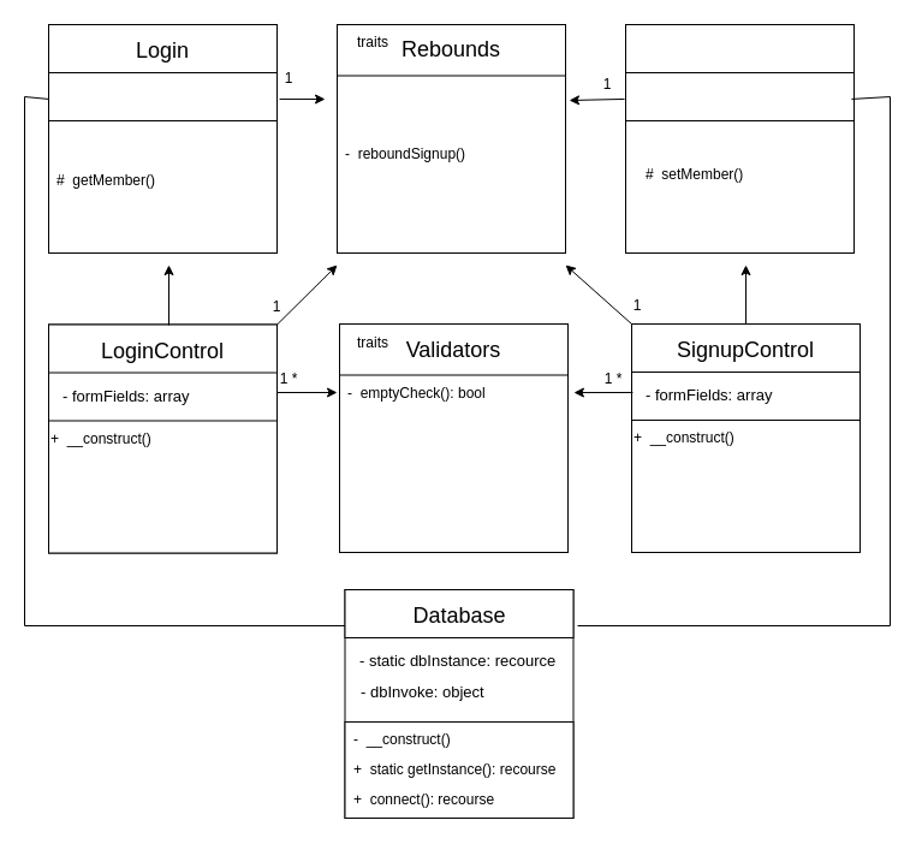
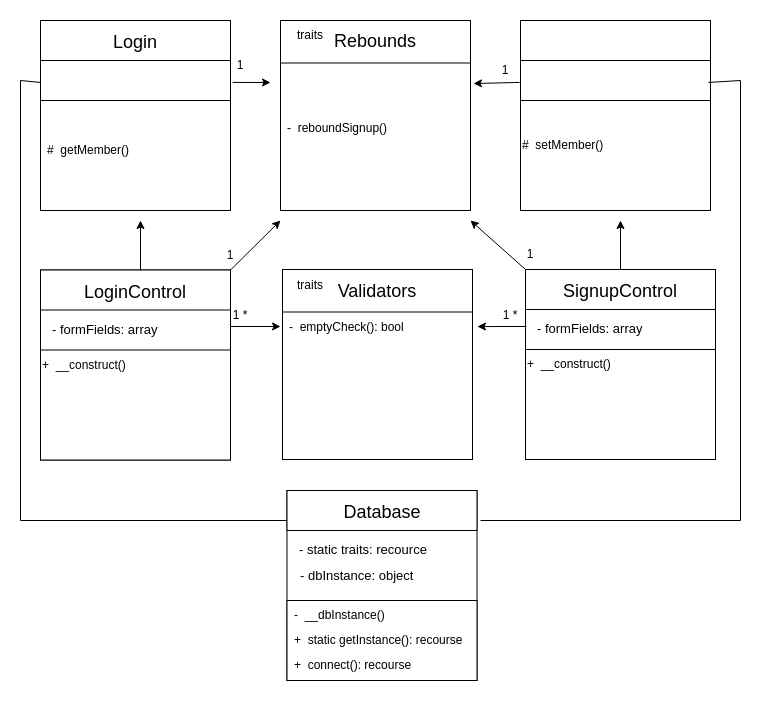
  <mxCell id="0" />
  <mxCell id="1" parent="0" />
  <mxCell id="2" value="" style="whiteSpace=wrap;html=1;aspect=fixed;" vertex="1" parent="1"><mxGeometry x="40" y="269.5" width="190" height="190" as="geometry" /></mxCell>
  <mxCell id="3" value="" style="rounded=0;whiteSpace=wrap;html=1;" vertex="1" parent="1"><mxGeometry x="40" y="269.5" width="190" height="40" as="geometry" /></mxCell>
  <mxCell id="4" value="&lt;div style=&quot;font-size: 13px;&quot; align=&quot;center&quot;&gt;&lt;font style=&quot;font-size: 18px;&quot;&gt;LoginControl&lt;/font&gt;&lt;/div&gt;" style="text;html=1;whiteSpace=wrap;overflow=hidden;rounded=0;align=center;" vertex="1" parent="1"><mxGeometry x="45" y="274.5" width="180" height="30" as="geometry" /></mxCell>
  <mxCell id="5" value="&lt;div align=&quot;left&quot;&gt;&lt;font style=&quot;font-size: 13px;&quot;&gt;- formFields: array&lt;br&gt;&lt;/font&gt;&lt;/div&gt;" style="text;html=1;align=left;verticalAlign=middle;whiteSpace=wrap;rounded=0;" vertex="1" parent="1"><mxGeometry x="50" y="313.5" width="150" height="30" as="geometry" /></mxCell>
  <mxCell id="6" value="" style="rounded=0;whiteSpace=wrap;html=1;" vertex="1" parent="1"><mxGeometry x="40" y="349.5" width="190" height="110" as="geometry" /></mxCell>
  <mxCell id="7" value="&lt;div align=&quot;left&quot;&gt;+&amp;nbsp; __construct()&lt;/div&gt;" style="text;html=1;align=left;verticalAlign=middle;whiteSpace=wrap;rounded=0;" vertex="1" parent="1"><mxGeometry x="40" y="349.5" width="160" height="30" as="geometry" /></mxCell>
  <mxCell id="8" value="" style="whiteSpace=wrap;html=1;aspect=fixed;" vertex="1" parent="1"><mxGeometry x="40" y="20" width="190" height="190" as="geometry" /></mxCell>
  <mxCell id="9" value="" style="rounded=0;whiteSpace=wrap;html=1;" vertex="1" parent="1"><mxGeometry x="40" y="20" width="190" height="40" as="geometry" /></mxCell>
  <mxCell id="10" value="&lt;div style=&quot;font-size: 13px;&quot; align=&quot;center&quot;&gt;&lt;font style=&quot;font-size: 18px;&quot;&gt;Login&lt;/font&gt;&lt;/div&gt;" style="text;html=1;whiteSpace=wrap;overflow=hidden;rounded=0;align=center;" vertex="1" parent="1"><mxGeometry x="45" y="25" width="180" height="30" as="geometry" /></mxCell>
  <mxCell id="11" value="" style="rounded=0;whiteSpace=wrap;html=1;" vertex="1" parent="1"><mxGeometry x="40" y="100" width="190" height="110" as="geometry" /></mxCell>
  <mxCell id="12" value="#&amp;nbsp; getMember()" style="text;html=1;align=left;verticalAlign=middle;whiteSpace=wrap;rounded=0;" vertex="1" parent="1"><mxGeometry x="45" y="135" width="150" height="30" as="geometry" /></mxCell>
  <mxCell id="13" value="" style="endArrow=classic;html=1;rounded=0;" edge="1" parent="1"><mxGeometry width="50" height="50" relative="1" as="geometry"><mxPoint x="140" y="270" as="sourcePoint" /><mxPoint x="140" y="220" as="targetPoint" /></mxGeometry></mxCell>
  <mxCell id="14" value="" style="whiteSpace=wrap;html=1;aspect=fixed;" vertex="1" parent="1"><mxGeometry x="280" y="20" width="190" height="190" as="geometry" /></mxCell>
  <mxCell id="15" value="&lt;font style=&quot;font-size: 18px;&quot;&gt;Rebounds&lt;/font&gt;" style="text;html=1;whiteSpace=wrap;overflow=hidden;rounded=0;align=center;" vertex="1" parent="1"><mxGeometry x="285" y="24" width="180" height="33.5" as="geometry" /></mxCell>
  <mxCell id="16" value="" style="rounded=0;whiteSpace=wrap;html=1;" vertex="1" parent="1"><mxGeometry x="280" y="62.5" width="190" height="147.5" as="geometry" /></mxCell>
  <mxCell id="17" value="&lt;div align=&quot;left&quot;&gt;-&amp;nbsp; reboundSignup()&lt;br&gt;&lt;/div&gt;" style="text;html=1;align=left;verticalAlign=middle;whiteSpace=wrap;rounded=0;" vertex="1" parent="1"><mxGeometry x="285" y="112.5" width="175" height="30" as="geometry" /></mxCell>
  <mxCell id="18" value="" style="whiteSpace=wrap;html=1;aspect=fixed;" vertex="1" parent="1"><mxGeometry x="282" y="269" width="190" height="190" as="geometry" /></mxCell>
  <mxCell id="19" value="" style="rounded=0;whiteSpace=wrap;html=1;" vertex="1" parent="1"><mxGeometry x="282" y="311.5" width="190" height="147.5" as="geometry" /></mxCell>
  <mxCell id="20" value="&lt;div align=&quot;left&quot;&gt;-&amp;nbsp; emptyCheck(): bool&lt;br&gt;&lt;/div&gt;" style="text;html=1;align=left;verticalAlign=middle;whiteSpace=wrap;rounded=0;" vertex="1" parent="1"><mxGeometry x="287" y="311.5" width="175" height="30" as="geometry" /></mxCell>
  <mxCell id="21" value="&lt;font style=&quot;font-size: 18px;&quot;&gt;Validators&lt;/font&gt;" style="text;html=1;whiteSpace=wrap;overflow=hidden;rounded=0;align=center;" vertex="1" parent="1"><mxGeometry x="286.5" y="274" width="180" height="30" as="geometry" /></mxCell>
  <mxCell id="22" value="" style="endArrow=classic;html=1;rounded=0;" edge="1" parent="1"><mxGeometry width="50" height="50" relative="1" as="geometry"><mxPoint x="230" y="326" as="sourcePoint" /><mxPoint x="280" y="326" as="targetPoint" /></mxGeometry></mxCell>
  <mxCell id="23" value="" style="endArrow=classic;html=1;rounded=0;exitX=1;exitY=0;exitDx=0;exitDy=0;" edge="1" parent="1" source="3"><mxGeometry width="50" height="50" relative="1" as="geometry"><mxPoint x="390" y="320" as="sourcePoint" /><mxPoint x="280" y="220" as="targetPoint" /></mxGeometry></mxCell>
  <mxCell id="24" value="" style="endArrow=classic;html=1;rounded=0;exitX=1.011;exitY=0.326;exitDx=0;exitDy=0;exitPerimeter=0;" edge="1" parent="1" source="8"><mxGeometry width="50" height="50" relative="1" as="geometry"><mxPoint x="390" y="320" as="sourcePoint" /><mxPoint x="270" y="82" as="targetPoint" /></mxGeometry></mxCell>
  <mxCell id="25" value="traits" style="text;html=1;align=center;verticalAlign=middle;whiteSpace=wrap;rounded=0;" vertex="1" parent="1"><mxGeometry x="280" y="20" width="60" height="30" as="geometry" /></mxCell>
  <mxCell id="26" value="traits" style="text;html=1;align=center;verticalAlign=middle;whiteSpace=wrap;rounded=0;" vertex="1" parent="1"><mxGeometry x="280" y="269.5" width="60" height="30" as="geometry" /></mxCell>
  <mxCell id="27" value="" style="whiteSpace=wrap;html=1;aspect=fixed;" vertex="1" parent="1"><mxGeometry x="520" y="20" width="190" height="190" as="geometry" /></mxCell>
  <mxCell id="28" value="" style="rounded=0;whiteSpace=wrap;html=1;" vertex="1" parent="1"><mxGeometry x="520" y="20" width="190" height="40" as="geometry" /></mxCell>
  <mxCell id="29" value="" style="rounded=0;whiteSpace=wrap;html=1;" vertex="1" parent="1"><mxGeometry x="520" y="100" width="190" height="110" as="geometry" /></mxCell>
- <mxCell id="30" value="#&amp;nbsp; setMember()" style="text;html=1;align=left;verticalAlign=middle;whiteSpace=wrap;rounded=0;" vertex="1" parent="1"><mxGeometry x="535" y="130" width="150" height="30" as="geometry" /></mxCell>
+ <mxCell id="30" value="#&amp;nbsp; setMember()" style="text;html=1;align=left;verticalAlign=middle;whiteSpace=wrap;rounded=0;" vertex="1" parent="1"><mxGeometry x="520" y="130" width="150" height="30" as="geometry" /></mxCell>
  <mxCell id="31" value="" style="whiteSpace=wrap;html=1;aspect=fixed;" vertex="1" parent="1"><mxGeometry x="525" y="269" width="190" height="190" as="geometry" /></mxCell>
  <mxCell id="32" value="" style="rounded=0;whiteSpace=wrap;html=1;" vertex="1" parent="1"><mxGeometry x="525" y="269" width="190" height="40" as="geometry" /></mxCell>
  <mxCell id="33" value="&lt;div style=&quot;font-size: 13px;&quot; align=&quot;center&quot;&gt;&lt;font style=&quot;font-size: 18px;&quot;&gt;SignupControl&lt;/font&gt;&lt;/div&gt;" style="text;html=1;whiteSpace=wrap;overflow=hidden;rounded=0;align=center;" vertex="1" parent="1"><mxGeometry x="530" y="274" width="180" height="30" as="geometry" /></mxCell>
  <mxCell id="34" value="&lt;div align=&quot;left&quot;&gt;&lt;font style=&quot;font-size: 13px;&quot;&gt;- formFields: array&lt;br&gt;&lt;/font&gt;&lt;/div&gt;" style="text;html=1;align=left;verticalAlign=middle;whiteSpace=wrap;rounded=0;" vertex="1" parent="1"><mxGeometry x="535" y="313" width="150" height="30" as="geometry" /></mxCell>
  <mxCell id="35" value="" style="rounded=0;whiteSpace=wrap;html=1;" vertex="1" parent="1"><mxGeometry x="525" y="349" width="190" height="110" as="geometry" /></mxCell>
  <mxCell id="36" value="&lt;div align=&quot;left&quot;&gt;+&amp;nbsp; __construct()&lt;/div&gt;" style="text;html=1;align=left;verticalAlign=middle;whiteSpace=wrap;rounded=0;" vertex="1" parent="1"><mxGeometry x="525" y="349" width="160" height="30" as="geometry" /></mxCell>
  <mxCell id="37" value="" style="endArrow=classic;html=1;rounded=0;exitX=0.5;exitY=0;exitDx=0;exitDy=0;" edge="1" parent="1" source="32"><mxGeometry width="50" height="50" relative="1" as="geometry"><mxPoint x="620" y="260" as="sourcePoint" /><mxPoint x="620" y="220" as="targetPoint" /></mxGeometry></mxCell>
  <mxCell id="38" value="" style="endArrow=classic;html=1;rounded=0;exitX=-0.005;exitY=0.326;exitDx=0;exitDy=0;exitPerimeter=0;entryX=1.016;entryY=0.139;entryDx=0;entryDy=0;entryPerimeter=0;" edge="1" parent="1" source="27" target="16"><mxGeometry width="50" height="50" relative="1" as="geometry"><mxPoint x="390" y="350" as="sourcePoint" /><mxPoint x="480" y="110" as="targetPoint" /></mxGeometry></mxCell>
  <mxCell id="39" value="" style="endArrow=classic;html=1;rounded=0;exitX=0;exitY=0;exitDx=0;exitDy=0;" edge="1" parent="1" source="32"><mxGeometry width="50" height="50" relative="1" as="geometry"><mxPoint x="390" y="350" as="sourcePoint" /><mxPoint x="470" y="220" as="targetPoint" /></mxGeometry></mxCell>
  <mxCell id="40" value="" style="endArrow=classic;html=1;rounded=0;exitX=0.005;exitY=0.342;exitDx=0;exitDy=0;exitPerimeter=0;entryX=1.026;entryY=0.153;entryDx=0;entryDy=0;entryPerimeter=0;" edge="1" parent="1"><mxGeometry width="50" height="50" relative="1" as="geometry"><mxPoint x="525.95" y="325.98" as="sourcePoint" /><mxPoint x="476.94" y="326.067" as="targetPoint" /></mxGeometry></mxCell>
  <mxCell id="41" value="1" style="text;html=1;align=center;verticalAlign=middle;whiteSpace=wrap;rounded=0;" vertex="1" parent="1"><mxGeometry x="210" y="50" width="60" height="30" as="geometry" /></mxCell>
  <mxCell id="42" value="1" style="text;html=1;align=center;verticalAlign=middle;whiteSpace=wrap;rounded=0;" vertex="1" parent="1"><mxGeometry x="200" y="239.5" width="60" height="30" as="geometry" /></mxCell>
  <mxCell id="43" value="1 *" style="text;html=1;align=center;verticalAlign=middle;whiteSpace=wrap;rounded=0;" vertex="1" parent="1"><mxGeometry x="210" y="299.5" width="60" height="30" as="geometry" /></mxCell>
  <mxCell id="44" value="1" style="text;html=1;align=center;verticalAlign=middle;whiteSpace=wrap;rounded=0;" vertex="1" parent="1"><mxGeometry x="500" y="239" width="60" height="30" as="geometry" /></mxCell>
  <mxCell id="45" value="1" style="text;html=1;align=center;verticalAlign=middle;whiteSpace=wrap;rounded=0;" vertex="1" parent="1"><mxGeometry x="475" y="55" width="60" height="30" as="geometry" /></mxCell>
  <mxCell id="46" value="1 *" style="text;html=1;align=center;verticalAlign=middle;whiteSpace=wrap;rounded=0;" vertex="1" parent="1"><mxGeometry x="480" y="299.5" width="60" height="30" as="geometry" /></mxCell>
  <mxCell id="47" value="" style="whiteSpace=wrap;html=1;aspect=fixed;" vertex="1" parent="1"><mxGeometry x="286.5" y="490" width="190" height="190" as="geometry" /></mxCell>
  <mxCell id="48" value="" style="rounded=0;whiteSpace=wrap;html=1;" vertex="1" parent="1"><mxGeometry x="286.5" y="490" width="190" height="40" as="geometry" /></mxCell>
  <mxCell id="49" value="&lt;font style=&quot;font-size: 18px;&quot;&gt;Database&lt;/font&gt;" style="text;html=1;whiteSpace=wrap;overflow=hidden;rounded=0;align=center;" vertex="1" parent="1"><mxGeometry x="291.5" y="495" width="180" height="30" as="geometry" /></mxCell>
- <mxCell id="50" value="&lt;div align=&quot;left&quot;&gt;&lt;font style=&quot;font-size: 13px;&quot;&gt;- static dbInstance: recource&lt;br&gt;&lt;/font&gt;&lt;/div&gt;" style="text;html=1;align=left;verticalAlign=middle;whiteSpace=wrap;rounded=0;" vertex="1" parent="1"><mxGeometry x="296.5" y="534" width="173.5" height="30" as="geometry" /></mxCell>
+ <mxCell id="50" value="&lt;div align=&quot;left&quot;&gt;&lt;font style=&quot;font-size: 13px;&quot;&gt;- static traits: recource&lt;br&gt;&lt;/font&gt;&lt;/div&gt;" style="text;html=1;align=left;verticalAlign=middle;whiteSpace=wrap;rounded=0;" vertex="1" parent="1"><mxGeometry x="296.5" y="534" width="173.5" height="30" as="geometry" /></mxCell>
  <mxCell id="51" value="" style="rounded=0;whiteSpace=wrap;html=1;" vertex="1" parent="1"><mxGeometry x="286.5" y="600" width="190" height="80" as="geometry" /></mxCell>
- <mxCell id="52" value="&lt;div align=&quot;left&quot;&gt;-&amp;nbsp; __construct()&lt;/div&gt;" style="text;html=1;align=left;verticalAlign=middle;whiteSpace=wrap;rounded=0;" vertex="1" parent="1"><mxGeometry x="291.5" y="600" width="160" height="30" as="geometry" /></mxCell>
+ <mxCell id="52" value="&lt;div align=&quot;left&quot;&gt;-&amp;nbsp; __dbInstance()&lt;/div&gt;" style="text;html=1;align=left;verticalAlign=middle;whiteSpace=wrap;rounded=0;" vertex="1" parent="1"><mxGeometry x="291.5" y="600" width="160" height="30" as="geometry" /></mxCell>
  <mxCell id="53" value="+&amp;nbsp; static getInstance(): recourse" style="text;html=1;align=left;verticalAlign=middle;whiteSpace=wrap;rounded=0;" vertex="1" parent="1"><mxGeometry x="291.5" y="625" width="178.5" height="30" as="geometry" /></mxCell>
- <mxCell id="54" value="&lt;div align=&quot;left&quot;&gt;&lt;font style=&quot;font-size: 13px;&quot;&gt;- dbInvoke: object&lt;br&gt;&lt;/font&gt;&lt;/div&gt;" style="text;html=1;align=left;verticalAlign=middle;whiteSpace=wrap;rounded=0;" vertex="1" parent="1"><mxGeometry x="298" y="560" width="173.5" height="30" as="geometry" /></mxCell>
+ <mxCell id="54" value="&lt;div align=&quot;left&quot;&gt;&lt;font style=&quot;font-size: 13px;&quot;&gt;- dbInstance: object&lt;br&gt;&lt;/font&gt;&lt;/div&gt;" style="text;html=1;align=left;verticalAlign=middle;whiteSpace=wrap;rounded=0;" vertex="1" parent="1"><mxGeometry x="298" y="560" width="173.5" height="30" as="geometry" /></mxCell>
  <mxCell id="55" value="+&amp;nbsp; connect(): recourse" style="text;html=1;align=left;verticalAlign=middle;whiteSpace=wrap;rounded=0;" vertex="1" parent="1"><mxGeometry x="292.25" y="650" width="178.5" height="30" as="geometry" /></mxCell>
  <mxCell id="56" value="" style="endArrow=none;html=1;rounded=0;entryX=0;entryY=0.75;entryDx=0;entryDy=0;" edge="1" parent="1" target="48"><mxGeometry width="50" height="50" relative="1" as="geometry"><mxPoint x="20" y="520" as="sourcePoint" /><mxPoint x="280" y="520" as="targetPoint" /></mxGeometry></mxCell>
  <mxCell id="57" value="" style="endArrow=none;html=1;rounded=0;" edge="1" parent="1"><mxGeometry width="50" height="50" relative="1" as="geometry"><mxPoint x="20" y="520" as="sourcePoint" /><mxPoint x="20" y="80" as="targetPoint" /></mxGeometry></mxCell>
  <mxCell id="58" value="" style="endArrow=none;html=1;rounded=0;exitX=0;exitY=0.326;exitDx=0;exitDy=0;exitPerimeter=0;" edge="1" parent="1" source="8"><mxGeometry width="50" height="50" relative="1" as="geometry"><mxPoint x="390" y="320" as="sourcePoint" /><mxPoint x="20" y="80" as="targetPoint" /></mxGeometry></mxCell>
  <mxCell id="59" value="" style="endArrow=none;html=1;rounded=0;" edge="1" parent="1"><mxGeometry width="50" height="50" relative="1" as="geometry"><mxPoint x="480" y="520" as="sourcePoint" /><mxPoint x="740" y="520" as="targetPoint" /></mxGeometry></mxCell>
  <mxCell id="60" value="" style="endArrow=none;html=1;rounded=0;" edge="1" parent="1"><mxGeometry width="50" height="50" relative="1" as="geometry"><mxPoint x="740" y="520" as="sourcePoint" /><mxPoint x="740" y="80" as="targetPoint" /></mxGeometry></mxCell>
  <mxCell id="61" value="" style="endArrow=none;html=1;rounded=0;exitX=0.989;exitY=0.326;exitDx=0;exitDy=0;exitPerimeter=0;" edge="1" parent="1" source="27"><mxGeometry width="50" height="50" relative="1" as="geometry"><mxPoint x="390" y="250" as="sourcePoint" /><mxPoint x="740" y="80" as="targetPoint" /></mxGeometry></mxCell>
